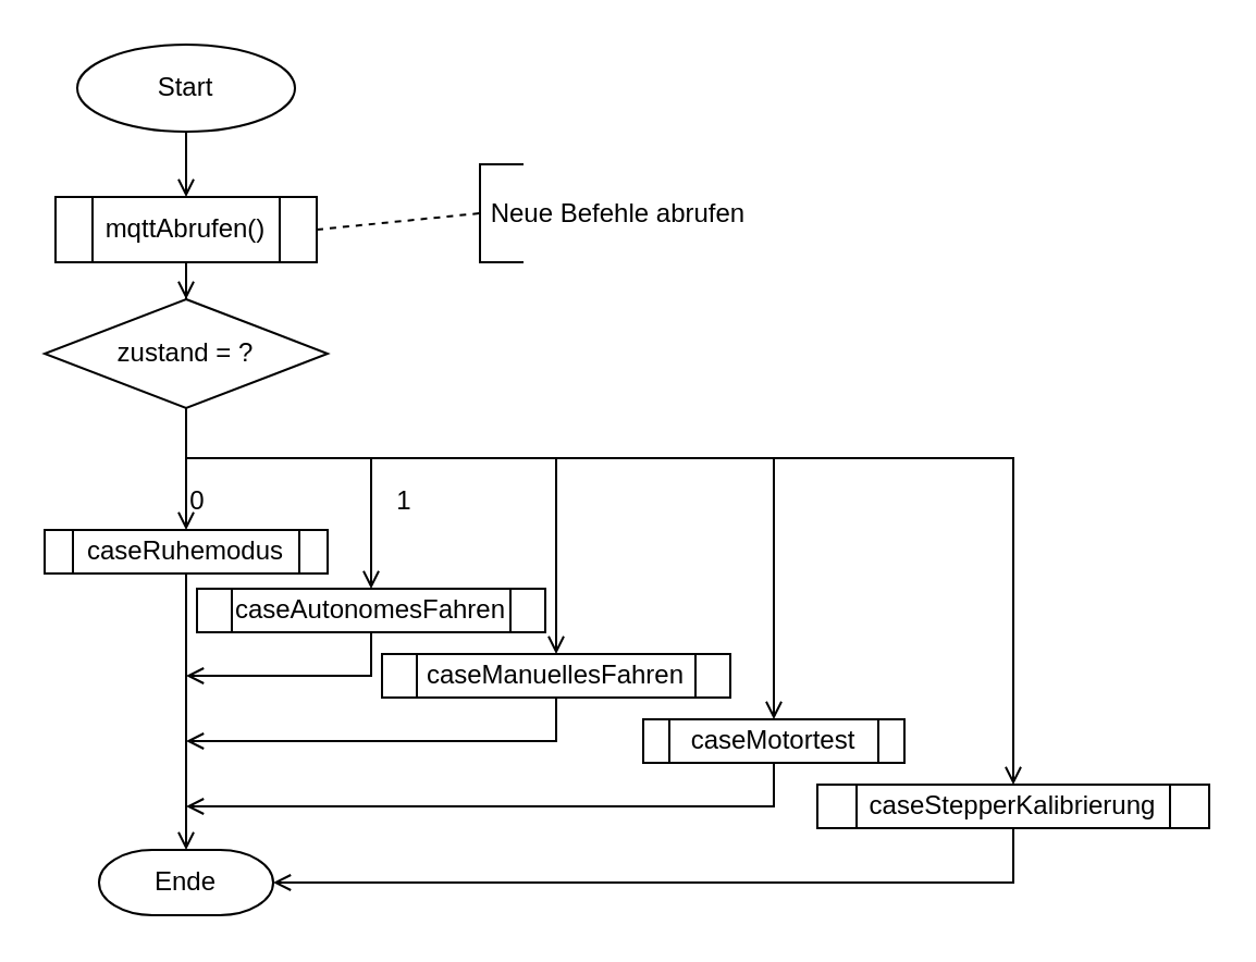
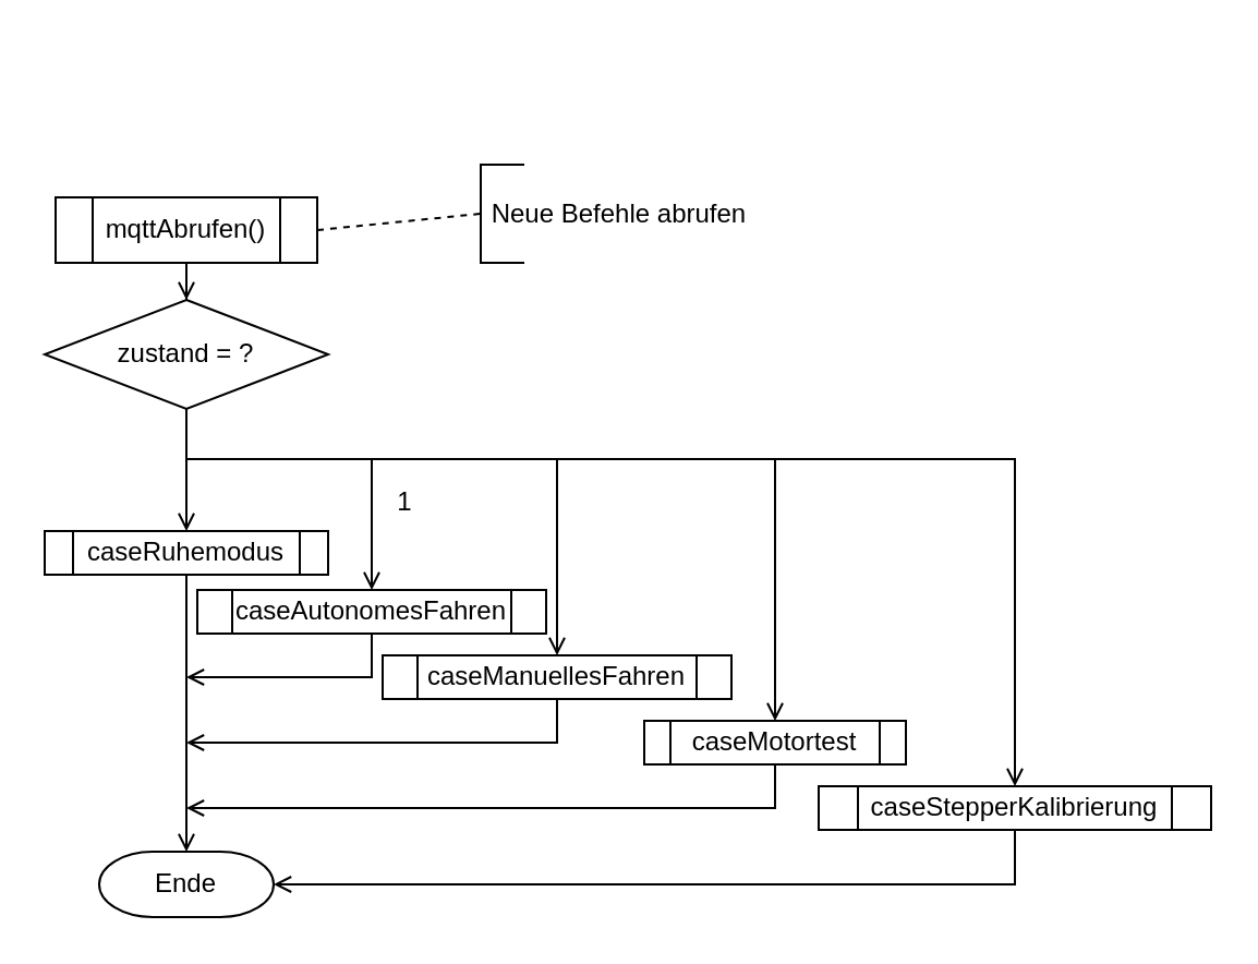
  <mxCell id="0" />
  <mxCell id="1" parent="0" />
- <mxCell id="2" style="edgeStyle=orthogonalEdgeStyle;rounded=0;orthogonalLoop=1;jettySize=auto;html=1;entryX=0.5;entryY=0;entryDx=0;entryDy=0;fontFamily=Helvetica;fontSize=12;fontColor=default;endArrow=open;endFill=0;" edge="1" parent="1" source="3" target="5"><mxGeometry relative="1" as="geometry" /></mxCell>
- <mxCell id="3" value="Start" style="strokeWidth=1;html=1;shape=mxgraph.flowchart.start_1;whiteSpace=wrap;" vertex="1" parent="1"><mxGeometry x="35" y="20" width="100" height="40" as="geometry" /></mxCell>
  <mxCell id="4" style="edgeStyle=orthogonalEdgeStyle;shape=connector;rounded=0;orthogonalLoop=1;jettySize=auto;html=1;entryX=0.5;entryY=0;entryDx=0;entryDy=0;entryPerimeter=0;labelBackgroundColor=default;fontFamily=Helvetica;fontSize=12;fontColor=default;endArrow=open;endFill=0;strokeColor=default;" edge="1" parent="1" source="5" target="11"><mxGeometry relative="1" as="geometry" /></mxCell>
  <mxCell id="5" value="mqttAbrufen()" style="verticalLabelPosition=middle;verticalAlign=middle;html=1;shape=process;whiteSpace=wrap;rounded=0;size=0.14;arcSize=6;strokeWidth=1;labelPosition=center;align=center;" vertex="1" parent="1"><mxGeometry x="25" y="90" width="120" height="30" as="geometry" /></mxCell>
  <mxCell id="6" style="edgeStyle=orthogonalEdgeStyle;shape=connector;rounded=0;orthogonalLoop=1;jettySize=auto;html=1;entryX=0.5;entryY=0;entryDx=0;entryDy=0;labelBackgroundColor=default;fontFamily=Helvetica;fontSize=12;fontColor=default;endArrow=open;endFill=0;strokeColor=default;exitX=0.5;exitY=1;exitDx=0;exitDy=0;exitPerimeter=0;" edge="1" parent="1" source="11" target="15"><mxGeometry relative="1" as="geometry"><mxPoint x="80.029" y="210" as="sourcePoint" /></mxGeometry></mxCell>
  <mxCell id="7" style="edgeStyle=orthogonalEdgeStyle;shape=connector;rounded=0;orthogonalLoop=1;jettySize=auto;html=1;labelBackgroundColor=default;fontFamily=Helvetica;fontSize=12;fontColor=default;endArrow=open;endFill=0;strokeColor=default;entryX=0.5;entryY=0;entryDx=0;entryDy=0;exitX=0.5;exitY=1;exitDx=0;exitDy=0;exitPerimeter=0;" edge="1" parent="1" source="11" target="17"><mxGeometry relative="1" as="geometry"><mxPoint x="80.029" y="210" as="sourcePoint" /><Array as="points"><mxPoint x="85" y="210" /><mxPoint x="170" y="210" /></Array></mxGeometry></mxCell>
  <mxCell id="8" style="edgeStyle=orthogonalEdgeStyle;shape=connector;rounded=0;orthogonalLoop=1;jettySize=auto;html=1;entryX=0.5;entryY=0;entryDx=0;entryDy=0;labelBackgroundColor=default;fontFamily=Helvetica;fontSize=12;fontColor=default;endArrow=open;endFill=0;strokeColor=default;exitX=0.5;exitY=1;exitDx=0;exitDy=0;exitPerimeter=0;" edge="1" parent="1" source="11" target="19"><mxGeometry relative="1" as="geometry"><mxPoint x="80.029" y="210" as="sourcePoint" /><Array as="points"><mxPoint x="85" y="210" /><mxPoint x="255" y="210" /></Array></mxGeometry></mxCell>
  <mxCell id="9" style="edgeStyle=orthogonalEdgeStyle;shape=connector;rounded=0;orthogonalLoop=1;jettySize=auto;html=1;entryX=0.5;entryY=0;entryDx=0;entryDy=0;labelBackgroundColor=default;fontFamily=Helvetica;fontSize=12;fontColor=default;endArrow=open;endFill=0;strokeColor=default;exitX=0.5;exitY=1;exitDx=0;exitDy=0;exitPerimeter=0;" edge="1" parent="1" source="11" target="21"><mxGeometry relative="1" as="geometry"><mxPoint x="80.029" y="210" as="sourcePoint" /><Array as="points"><mxPoint x="85" y="210" /><mxPoint x="355" y="210" /></Array></mxGeometry></mxCell>
  <mxCell id="10" style="edgeStyle=orthogonalEdgeStyle;shape=connector;rounded=0;orthogonalLoop=1;jettySize=auto;html=1;entryX=0.5;entryY=0;entryDx=0;entryDy=0;labelBackgroundColor=default;fontFamily=Helvetica;fontSize=12;fontColor=default;endArrow=open;endFill=0;strokeColor=default;" edge="1" parent="1" source="11" target="25"><mxGeometry relative="1" as="geometry"><Array as="points"><mxPoint x="85" y="210" /><mxPoint x="465" y="210" /></Array></mxGeometry></mxCell>
  <mxCell id="11" value="zustand = ?" style="strokeWidth=1;html=1;shape=mxgraph.flowchart.decision;whiteSpace=wrap;rounded=0;fontFamily=Helvetica;fontSize=12;fontColor=default;fillColor=default;" vertex="1" parent="1"><mxGeometry x="20" y="137" width="130" height="50" as="geometry" /></mxCell>
  <mxCell id="12" value="&amp;nbsp;Neue Befehle abrufen" style="strokeWidth=1;html=1;shape=mxgraph.flowchart.annotation_1;align=left;pointerEvents=1;rounded=0;fontFamily=Helvetica;fontSize=12;fontColor=default;fillColor=default;" vertex="1" parent="1"><mxGeometry x="220" y="75" width="20" height="45" as="geometry" /></mxCell>
  <mxCell id="13" value="" style="endArrow=none;dashed=1;html=1;rounded=0;labelBackgroundColor=default;fontFamily=Helvetica;fontSize=12;fontColor=default;strokeColor=default;shape=connector;entryX=0;entryY=0.5;entryDx=0;entryDy=0;entryPerimeter=0;exitX=1;exitY=0.5;exitDx=0;exitDy=0;" edge="1" parent="1" source="5" target="12"><mxGeometry width="50" height="50" relative="1" as="geometry"><mxPoint x="200" y="200" as="sourcePoint" /><mxPoint x="250" y="150" as="targetPoint" /></mxGeometry></mxCell>
  <mxCell id="14" style="edgeStyle=orthogonalEdgeStyle;shape=connector;rounded=0;orthogonalLoop=1;jettySize=auto;html=1;entryX=0.5;entryY=0;entryDx=0;entryDy=0;entryPerimeter=0;labelBackgroundColor=default;fontFamily=Helvetica;fontSize=12;fontColor=default;endArrow=open;endFill=0;strokeColor=default;" edge="1" parent="1" source="15" target="26"><mxGeometry relative="1" as="geometry"><Array as="points"><mxPoint x="85" y="380" /></Array></mxGeometry></mxCell>
  <mxCell id="15" value="caseRuhemodus" style="shape=process;whiteSpace=wrap;html=1;backgroundOutline=1;rounded=0;fontFamily=Helvetica;fontSize=12;fontColor=default;strokeColor=default;strokeWidth=1;fillColor=default;" vertex="1" parent="1"><mxGeometry x="20" y="243" width="130" height="20" as="geometry" /></mxCell>
  <mxCell id="16" style="edgeStyle=orthogonalEdgeStyle;shape=connector;rounded=0;orthogonalLoop=1;jettySize=auto;html=1;labelBackgroundColor=default;fontFamily=Helvetica;fontSize=12;fontColor=default;endArrow=open;endFill=0;strokeColor=default;" edge="1" parent="1" source="17"><mxGeometry relative="1" as="geometry"><mxPoint x="85" y="310" as="targetPoint" /><Array as="points"><mxPoint x="170" y="310" /></Array></mxGeometry></mxCell>
  <mxCell id="17" value="caseAutonomesFahren" style="shape=process;whiteSpace=wrap;html=1;backgroundOutline=1;rounded=0;fontFamily=Helvetica;fontSize=12;fontColor=default;strokeColor=default;strokeWidth=1;fillColor=default;" vertex="1" parent="1"><mxGeometry x="90" y="270" width="160" height="20" as="geometry" /></mxCell>
  <mxCell id="18" style="edgeStyle=orthogonalEdgeStyle;shape=connector;rounded=0;orthogonalLoop=1;jettySize=auto;html=1;labelBackgroundColor=default;fontFamily=Helvetica;fontSize=12;fontColor=default;endArrow=open;endFill=0;strokeColor=default;" edge="1" parent="1" source="19"><mxGeometry relative="1" as="geometry"><mxPoint x="85" y="340" as="targetPoint" /><Array as="points"><mxPoint x="255" y="340" /></Array></mxGeometry></mxCell>
  <mxCell id="19" value="caseManuellesFahren" style="shape=process;whiteSpace=wrap;html=1;backgroundOutline=1;rounded=0;fontFamily=Helvetica;fontSize=12;fontColor=default;strokeColor=default;strokeWidth=1;fillColor=default;" vertex="1" parent="1"><mxGeometry x="175" y="300" width="160" height="20" as="geometry" /></mxCell>
  <mxCell id="20" style="edgeStyle=orthogonalEdgeStyle;shape=connector;rounded=0;orthogonalLoop=1;jettySize=auto;html=1;labelBackgroundColor=default;fontFamily=Helvetica;fontSize=12;fontColor=default;endArrow=open;endFill=0;strokeColor=default;" edge="1" parent="1" source="21"><mxGeometry relative="1" as="geometry"><mxPoint x="85" y="370" as="targetPoint" /><Array as="points"><mxPoint x="355" y="370" /></Array></mxGeometry></mxCell>
  <mxCell id="21" value="caseMotortest" style="shape=process;whiteSpace=wrap;html=1;backgroundOutline=1;rounded=0;fontFamily=Helvetica;fontSize=12;fontColor=default;strokeColor=default;strokeWidth=1;fillColor=default;" vertex="1" parent="1"><mxGeometry x="295" y="330" width="120" height="20" as="geometry" /></mxCell>
- <mxCell id="22" value="0" style="text;html=1;align=center;verticalAlign=middle;resizable=0;points=[];autosize=1;strokeColor=none;fillColor=none;fontSize=12;fontFamily=Helvetica;fontColor=default;" vertex="1" parent="1"><mxGeometry x="80" y="220" width="20" height="20" as="geometry" /></mxCell>
  <mxCell id="23" value="1" style="text;html=1;align=center;verticalAlign=middle;resizable=0;points=[];autosize=1;strokeColor=none;fillColor=none;fontSize=12;fontFamily=Helvetica;fontColor=default;" vertex="1" parent="1"><mxGeometry x="175" y="220" width="20" height="20" as="geometry" /></mxCell>
  <mxCell id="24" style="edgeStyle=orthogonalEdgeStyle;shape=connector;rounded=0;orthogonalLoop=1;jettySize=auto;html=1;entryX=1;entryY=0.5;entryDx=0;entryDy=0;entryPerimeter=0;labelBackgroundColor=default;fontFamily=Helvetica;fontSize=12;fontColor=default;endArrow=open;endFill=0;strokeColor=default;" edge="1" parent="1" source="25" target="26"><mxGeometry relative="1" as="geometry"><Array as="points"><mxPoint x="465" y="405" /></Array></mxGeometry></mxCell>
  <mxCell id="25" value="caseStepperKalibrierung" style="shape=process;whiteSpace=wrap;html=1;backgroundOutline=1;rounded=0;fontFamily=Helvetica;fontSize=12;fontColor=default;strokeColor=default;strokeWidth=1;fillColor=default;" vertex="1" parent="1"><mxGeometry x="375" y="360" width="180" height="20" as="geometry" /></mxCell>
  <mxCell id="26" value="Ende" style="strokeWidth=1;html=1;shape=mxgraph.flowchart.terminator;whiteSpace=wrap;rounded=0;fontFamily=Helvetica;fontSize=12;fontColor=default;fillColor=default;" vertex="1" parent="1"><mxGeometry x="45" y="390" width="80" height="30" as="geometry" /></mxCell>
